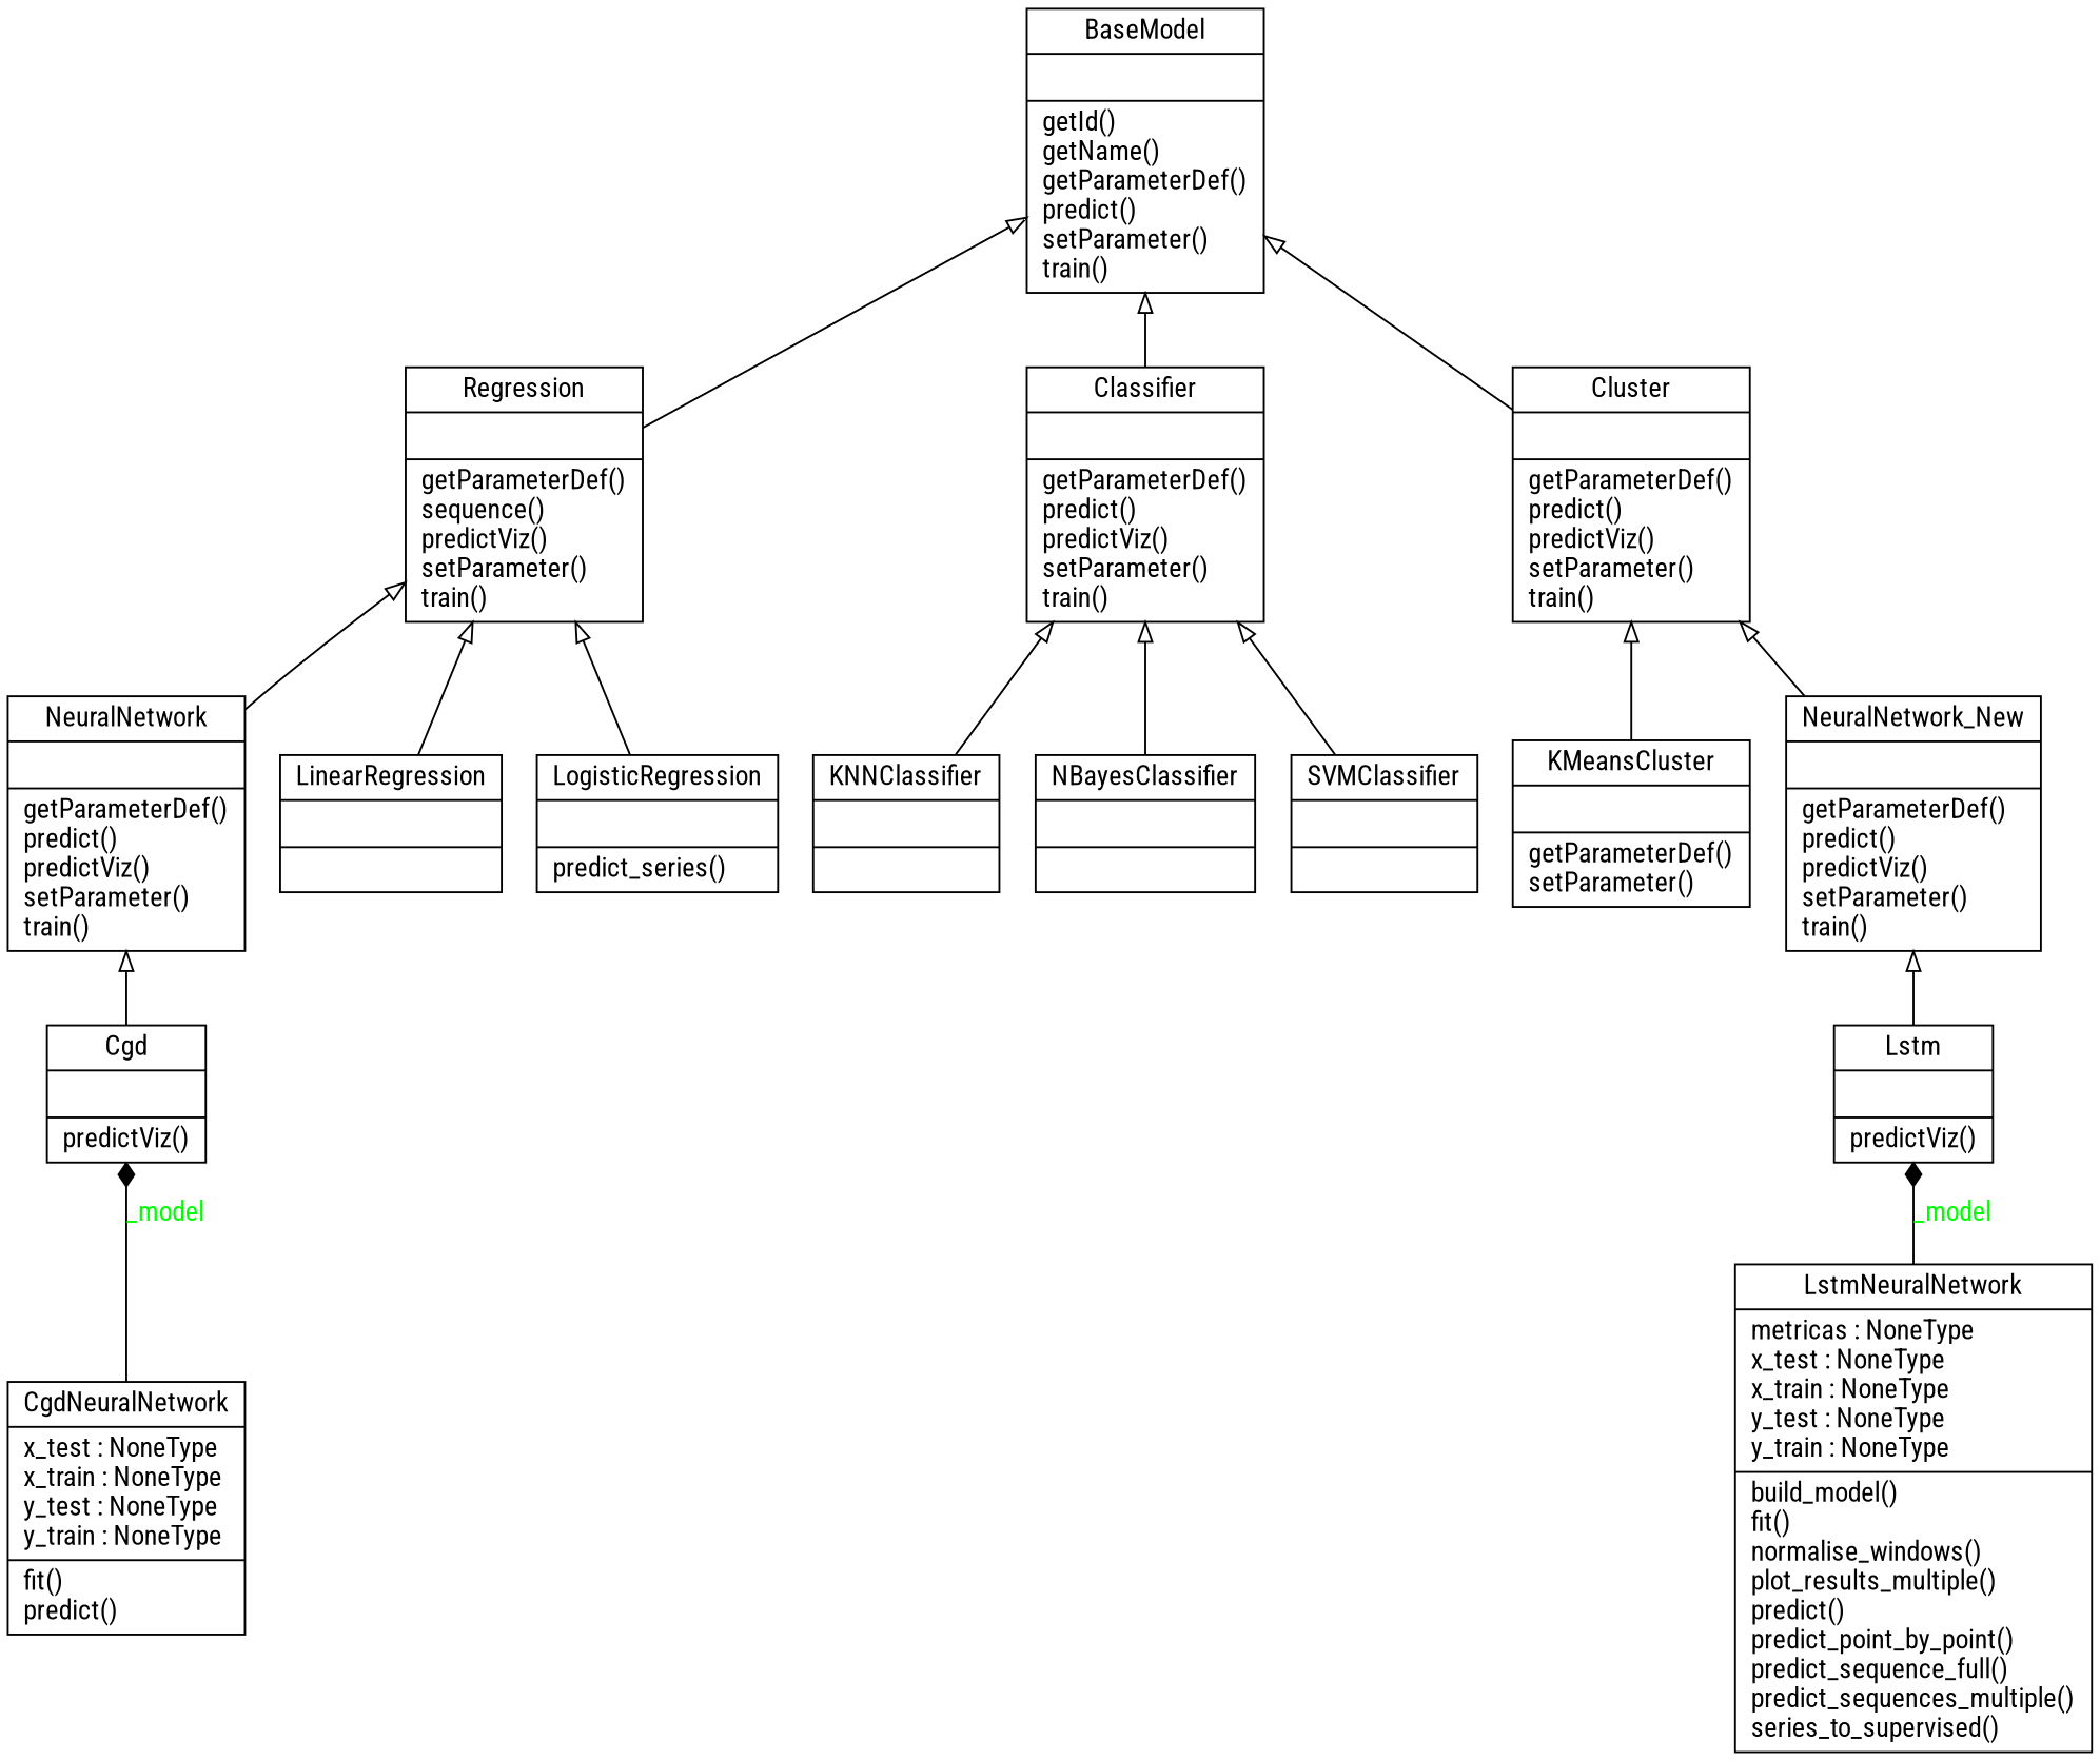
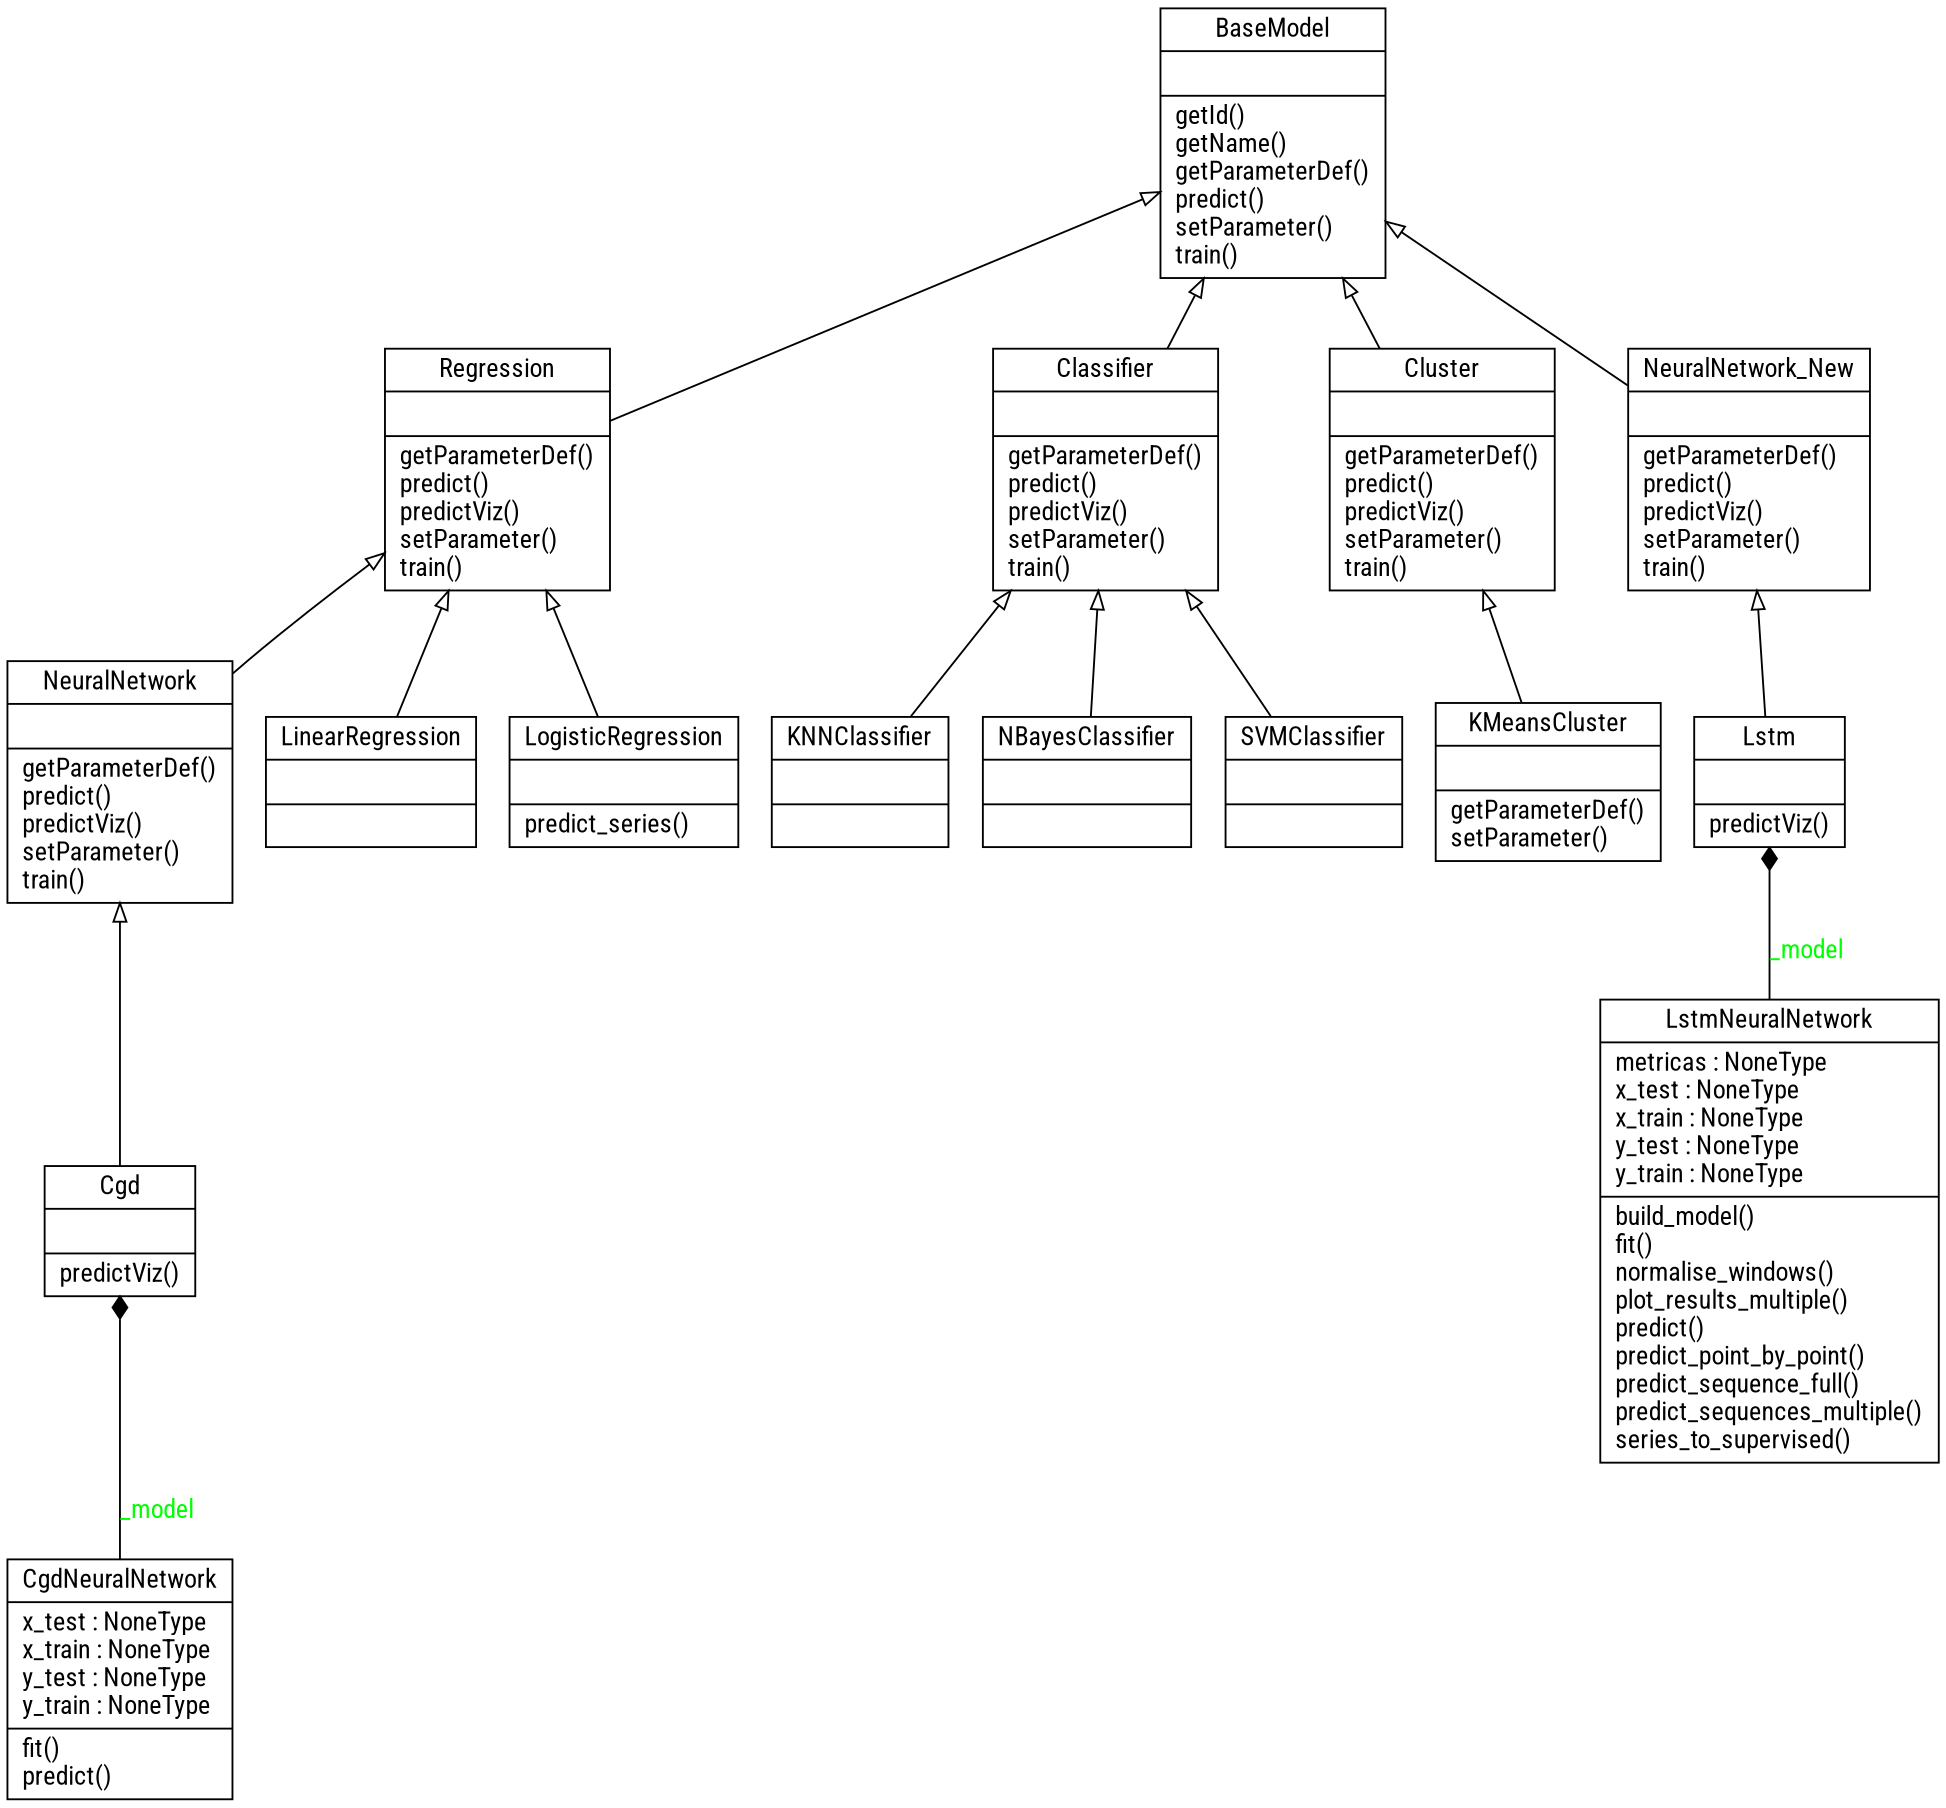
  digraph {
    fontname="Roboto Condensed"
    rankdir=BT
    node [fontname="Roboto Condensed" shape=record]
    edge [arrowhead=empty arrowtail=none fontname="Roboto Condensed"]
    n1 [label="{BaseModel|\l|getId()\lgetName()\lgetParameterDef()\lpredict()\lsetParameter()\ltrain()\l}"]
    n2 [label="{Cgd|\l|predictViz()\l}"]
    n3 [label="{NeuralNetwork|\l|getParameterDef()\lpredict()\lpredictViz()\lsetParameter()\ltrain()\l}"]
-   n4 [label="{Regression|\l|getParameterDef()\lsequence()\lpredictViz()\lsetParameter()\ltrain()\l}"]
+   n4 [label="{Regression|\l|getParameterDef()\lpredict()\lpredictViz()\lsetParameter()\ltrain()\l}"]
    n5 [label="{CgdNeuralNetwork|x_test : NoneType\lx_train : NoneType\ly_test : NoneType\ly_train : NoneType\l|fit()\lpredict()\l}"]
    n6 [label="{Classifier|\l|getParameterDef()\lpredict()\lpredictViz()\lsetParameter()\ltrain()\l}"]
    n7 [label="{Cluster|\l|getParameterDef()\lpredict()\lpredictViz()\lsetParameter()\ltrain()\l}"]
    n8 [label="{KMeansCluster|\l|getParameterDef()\lsetParameter()\l}"]
    n9 [label="{KNNClassifier|\l|}"]
    n10 [label="{LinearRegression|\l|}"]
    n11 [label="{LogisticRegression|\l|predict_series()\l}"]
    n12 [label="{Lstm|\l|predictViz()\l}"]
    n13 [label="{NeuralNetwork_New|\l|getParameterDef()\lpredict()\lpredictViz()\lsetParameter()\ltrain()\l}"]
    n14 [label="{LstmNeuralNetwork|metricas : NoneType\lx_test : NoneType\lx_train : NoneType\ly_test : NoneType\ly_train : NoneType\l|build_model()\lfit()\lnormalise_windows()\lplot_results_multiple()\lpredict()\lpredict_point_by_point()\lpredict_sequence_full()\lpredict_sequences_multiple()\lseries_to_supervised()\l}"]
    n15 [label="{NBayesClassifier|\l|}"]
    n16 [label="{SVMClassifier|\l|}"]
    n2 -> n3
    n3 -> n4
    n4 -> n1
    n5 -> n2 [arrowhead=diamond fontcolor=green label=_model style=solid]
    n6 -> n1
    n7 -> n1
    n8 -> n7
    n9 -> n6
    n10 -> n4
    n11 -> n4
    n12 -> n13
-   n13 -> n7
+   n13 -> n1
    n14 -> n12 [arrowhead=diamond fontcolor=green label=_model style=solid]
    n15 -> n6
    n16 -> n6
  }
